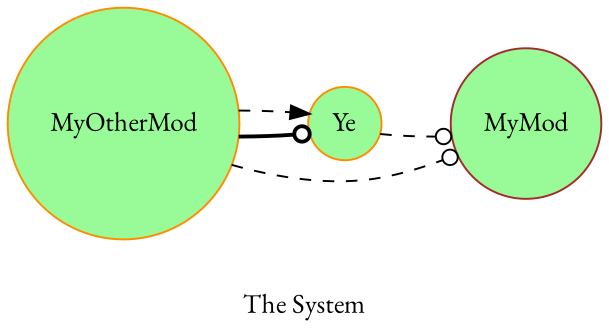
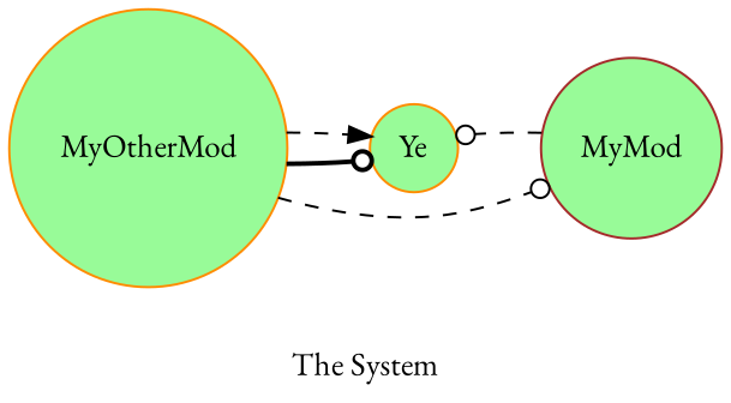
  digraph {
    fillcolor=yellow
    fontname="EB Garamond"
    label="The System"
    rankdir=LR
    style=filled
    node [color=darkorange fillcolor=palegreen fontname="EB Garamond" shape=circle style=filled]
    edge [arrowhead=odot fontname="EB Garamond" style=dashed]
    n1 [label=Ye]
    n2 [color=brown label=MyMod]
    n3 [label=MyOtherMod]
-   n1 -> n2
+   n2 -> n1
    n3 -> n1 [style=bold]
    n3 -> n1 [arrowhead=normal]
    n3 -> n2
  }
